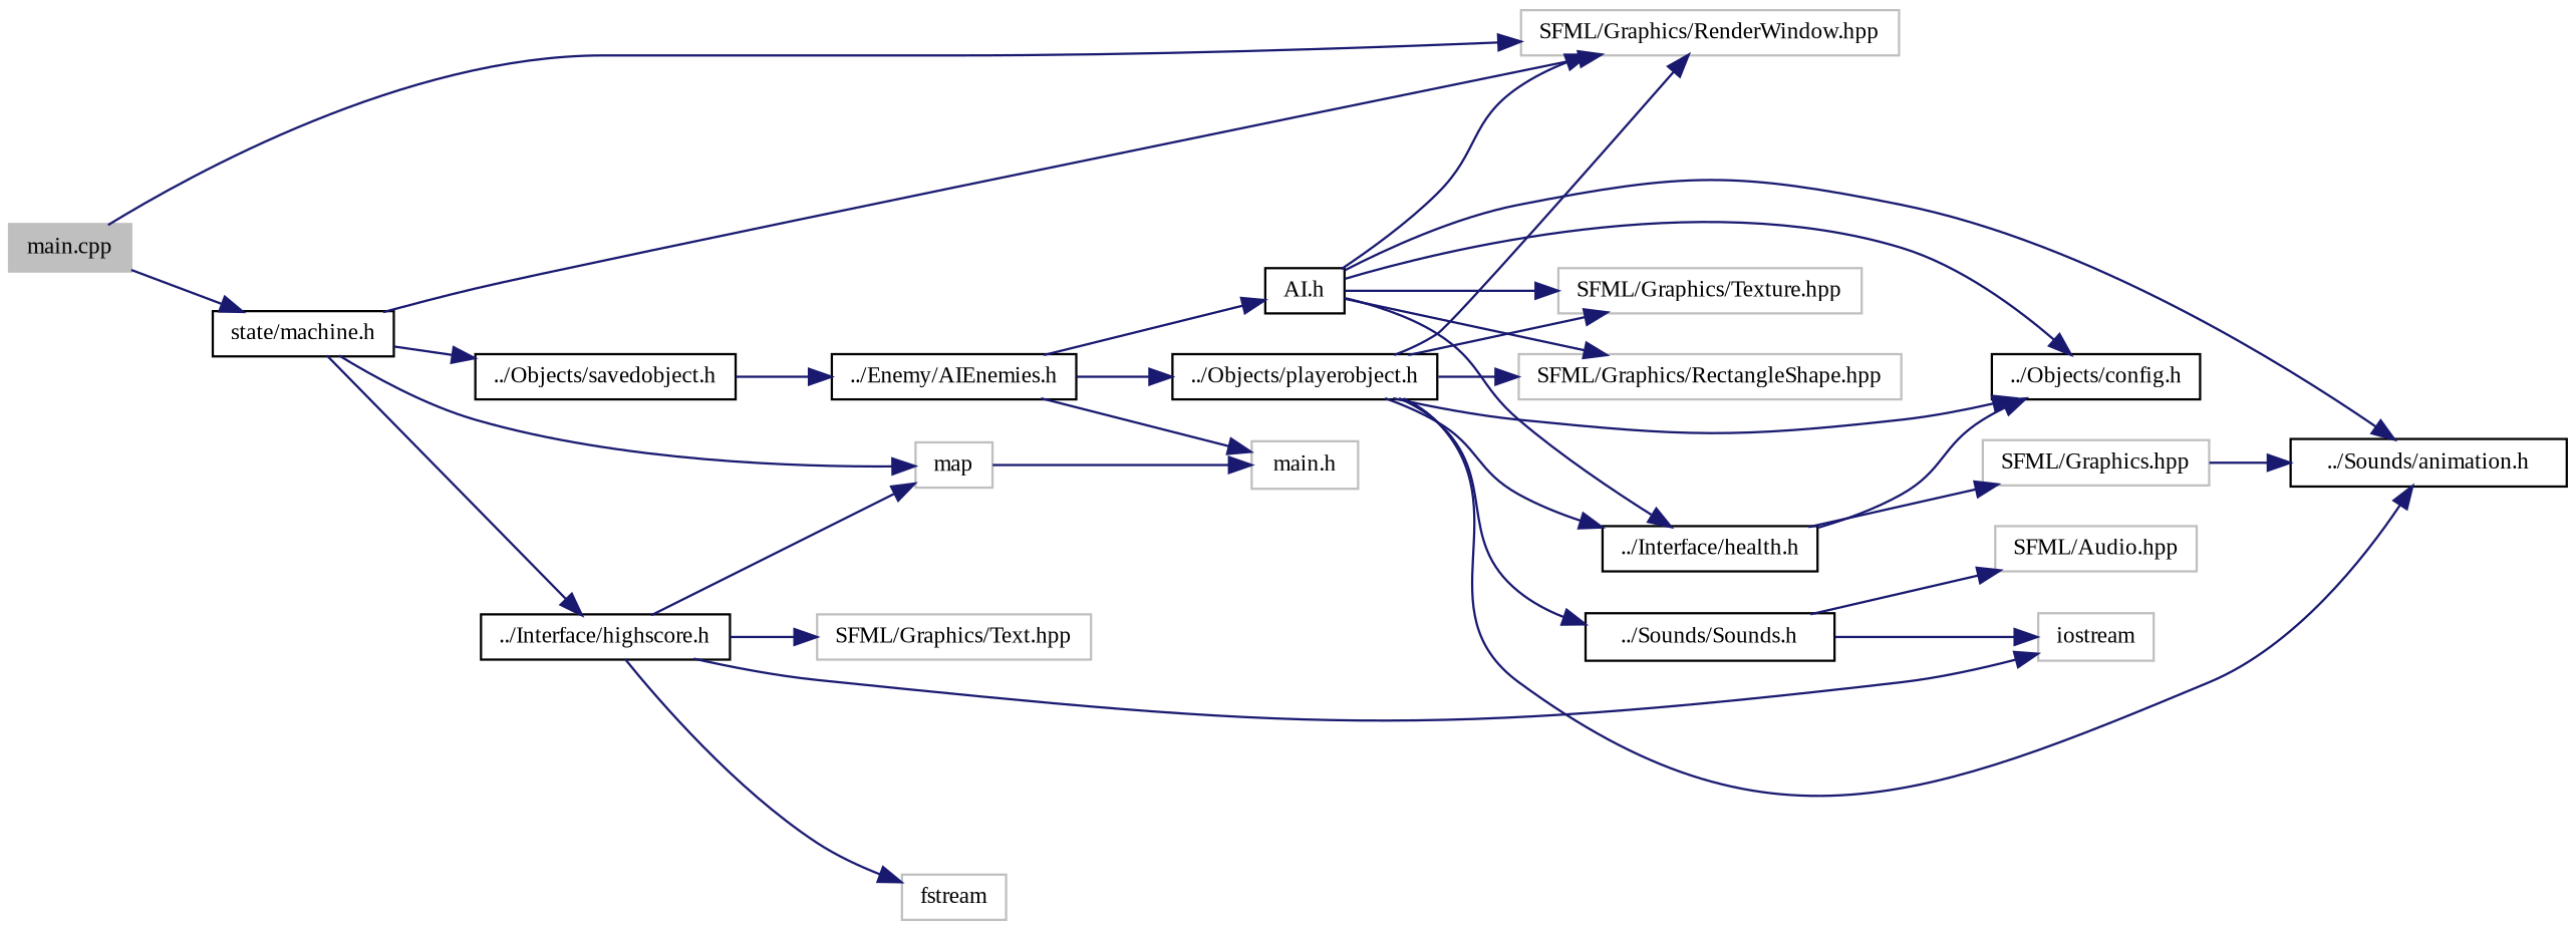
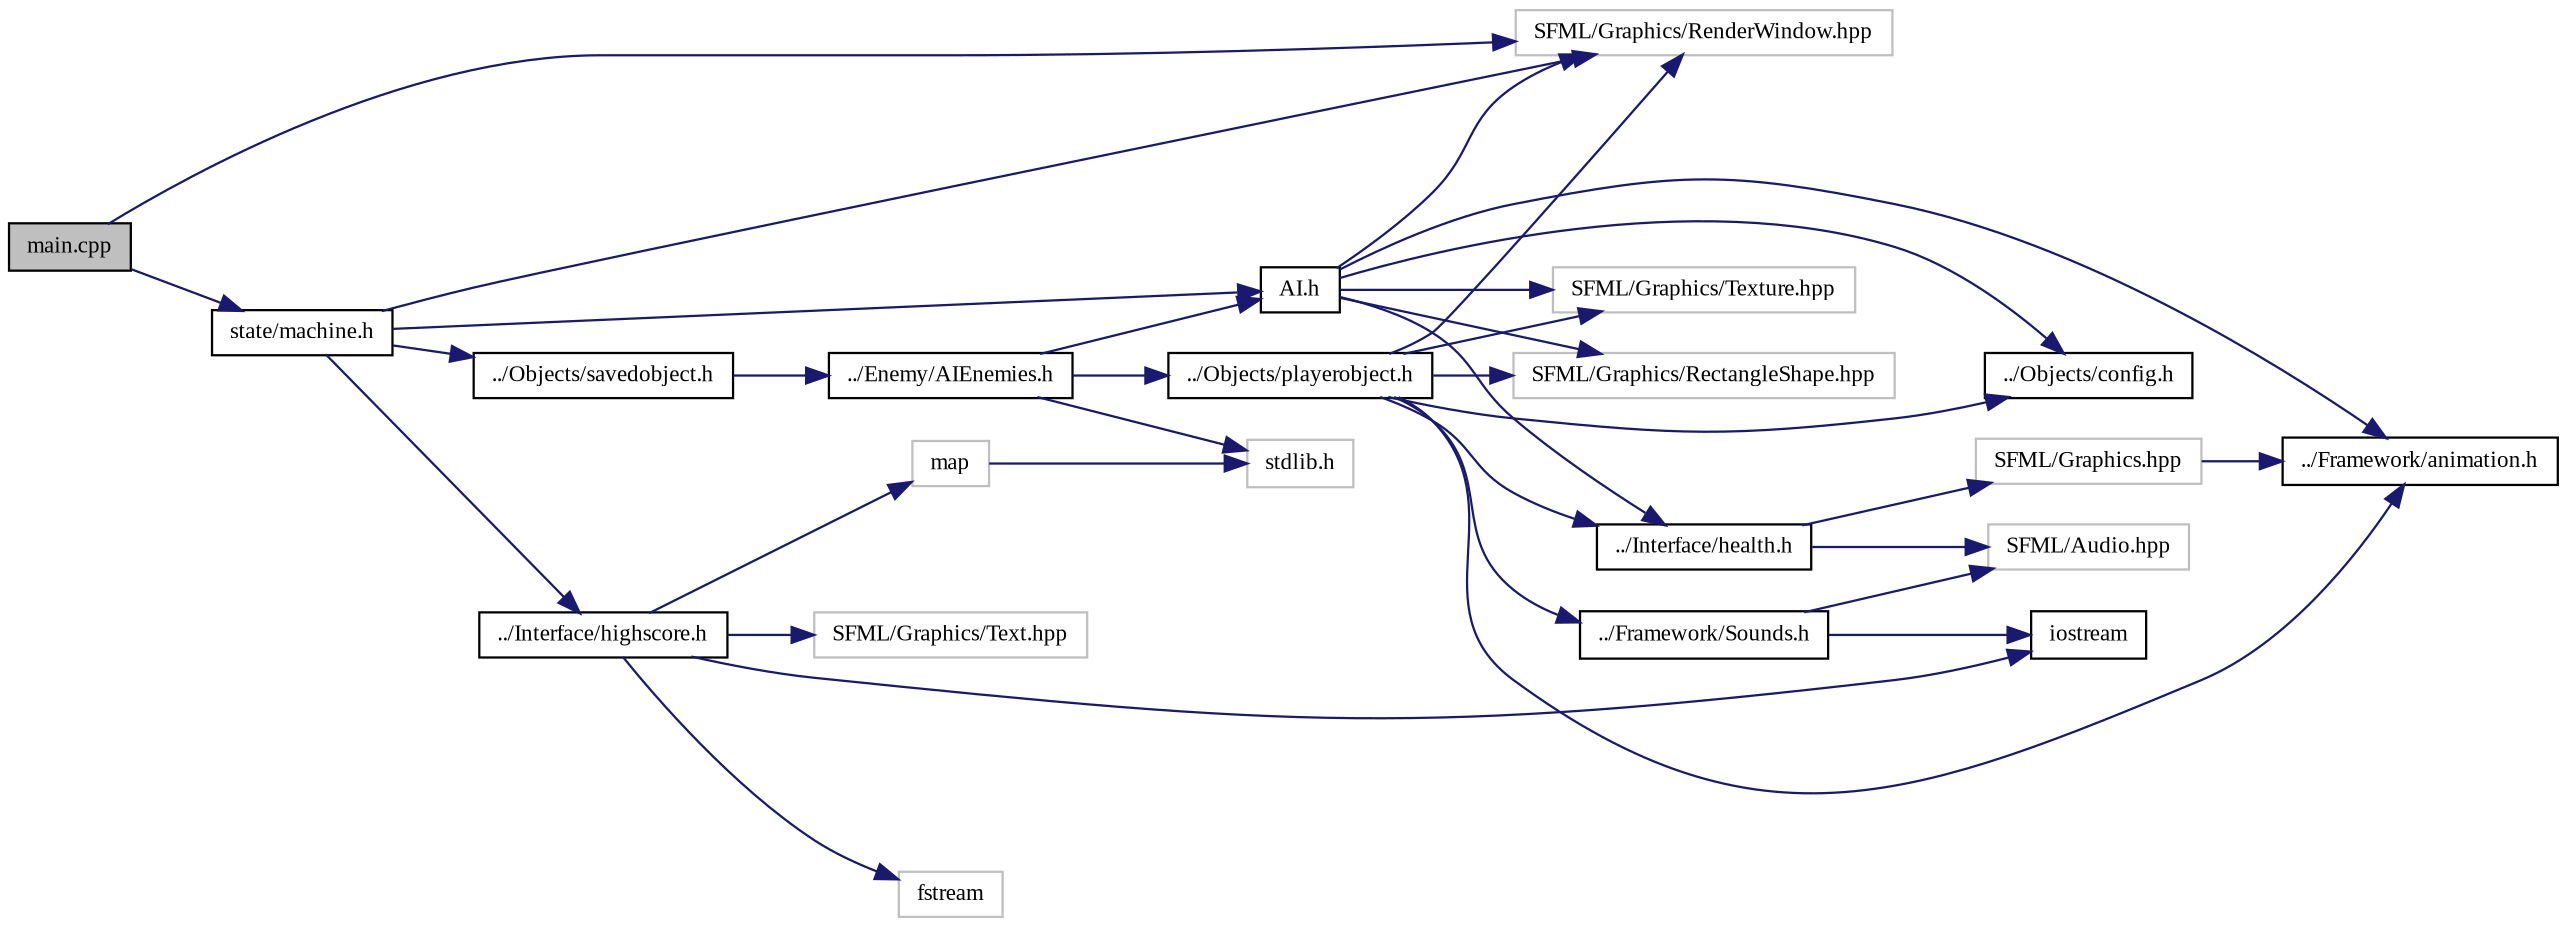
  digraph {
    fontname="Liberation Serif"
    rankdir=LR
    node [color=black fillcolor=white fontname="Liberation Serif" fontsize=10 shape=record style=filled]
    edge [color=midnightblue fontname="Liberation Serif" fontsize=10 labelfontname=Helvetica labelfontsize=10 style=solid]
-   n1 [color=grey75 fillcolor=grey75 fontcolor=black height=0.2 label="main.cpp" width=0.4]
+   n1 [fillcolor=grey75 fontcolor=black height=0.2 label="main.cpp" width=0.4]
    n2 [color=grey75 height=0.2 label="SFML/Graphics/RenderWindow.hpp" width=0.4]
    n3 [height=0.2 label="state/machine.h" width=0.4]
    n4 [color=grey75 height=0.2 label=map width=0.4]
    n5 [height=0.2 label="../Objects/savedobject.h" width=0.4]
    n6 [height=0.2 label="../Interface/highscore.h" width=0.4]
-   n7 [color=grey75 height=0.2 label="main.h" width=0.4]
+   n7 [color=grey75 height=0.2 label="stdlib.h" width=0.4]
    n8 [height=0.2 label="../Enemy/AIEnemies.h" width=0.4]
-   n9 [color=grey75 height=0.2 label=iostream width=0.4]
+   n9 [height=0.2 label=iostream width=0.4]
    n10 [color=grey75 height=0.2 label=fstream width=0.4]
    n11 [color=grey75 height=0.2 label="SFML/Graphics/Text.hpp" width=0.4]
    n12 [height=0.2 label="AI.h" width=0.4]
    n13 [height=0.2 label="../Objects/playerobject.h" width=0.4]
    n14 [color=grey75 height=0.2 label="SFML/Graphics/RectangleShape.hpp" width=0.4]
    n15 [color=grey75 height=0.2 label="SFML/Graphics/Texture.hpp" width=0.4]
    n16 [height=0.2 label="../Objects/config.h" width=0.4]
-   n17 [height=0.2 label="../Sounds/animation.h" width=0.4]
+   n17 [height=0.2 label="../Framework/animation.h" width=0.4]
    n18 [height=0.2 label="../Interface/health.h" width=0.4]
-   n19 [height=0.2 label="../Sounds/Sounds.h" width=0.4]
+   n19 [height=0.2 label="../Framework/Sounds.h" width=0.4]
    n20 [color=grey75 height=0.2 label="SFML/Graphics.hpp" width=0.4]
    n21 [color=grey75 height=0.2 label="SFML/Audio.hpp" width=0.4]
    n1 -> n2
    n1 -> n3
    n3 -> n2
-   n3 -> n4
+   n3 -> n12
    n3 -> n5
    n3 -> n6
    n4 -> n7
    n5 -> n8
    n6 -> n4
    n6 -> n9
    n6 -> n10
    n6 -> n11
    n8 -> n7
    n8 -> n12
    n8 -> n13
    n12 -> n2
    n12 -> n14
    n12 -> n15
    n12 -> n16
    n12 -> n17
    n12 -> n18
    n13 -> n2
    n13 -> n14
    n13 -> n15
    n13 -> n16
    n13 -> n17
    n13 -> n18
    n13 -> n19
-   n18 -> n16
+   n18 -> n21
    n18 -> n20
    n19 -> n9
    n19 -> n21
    n20 -> n17
  }
